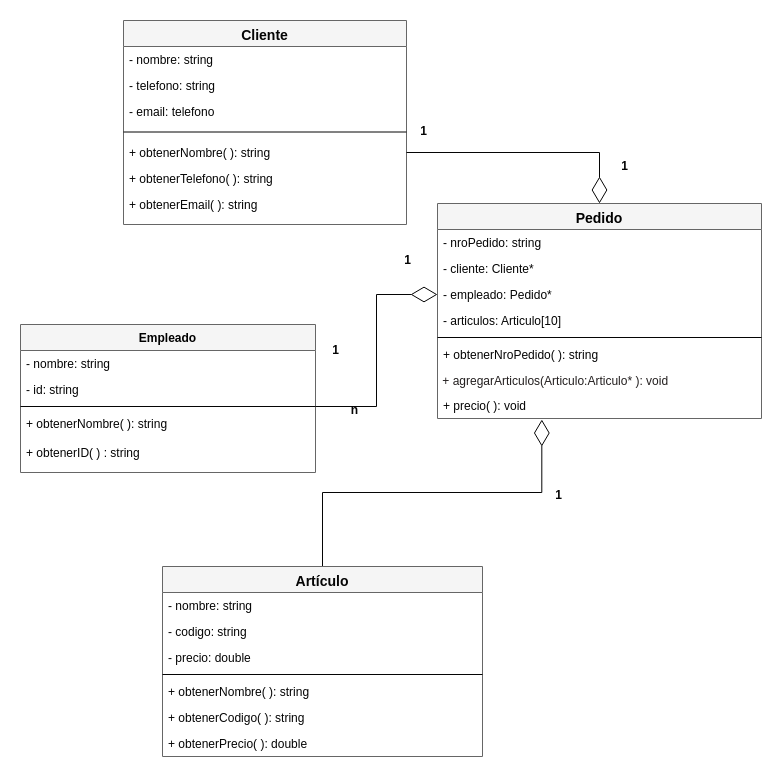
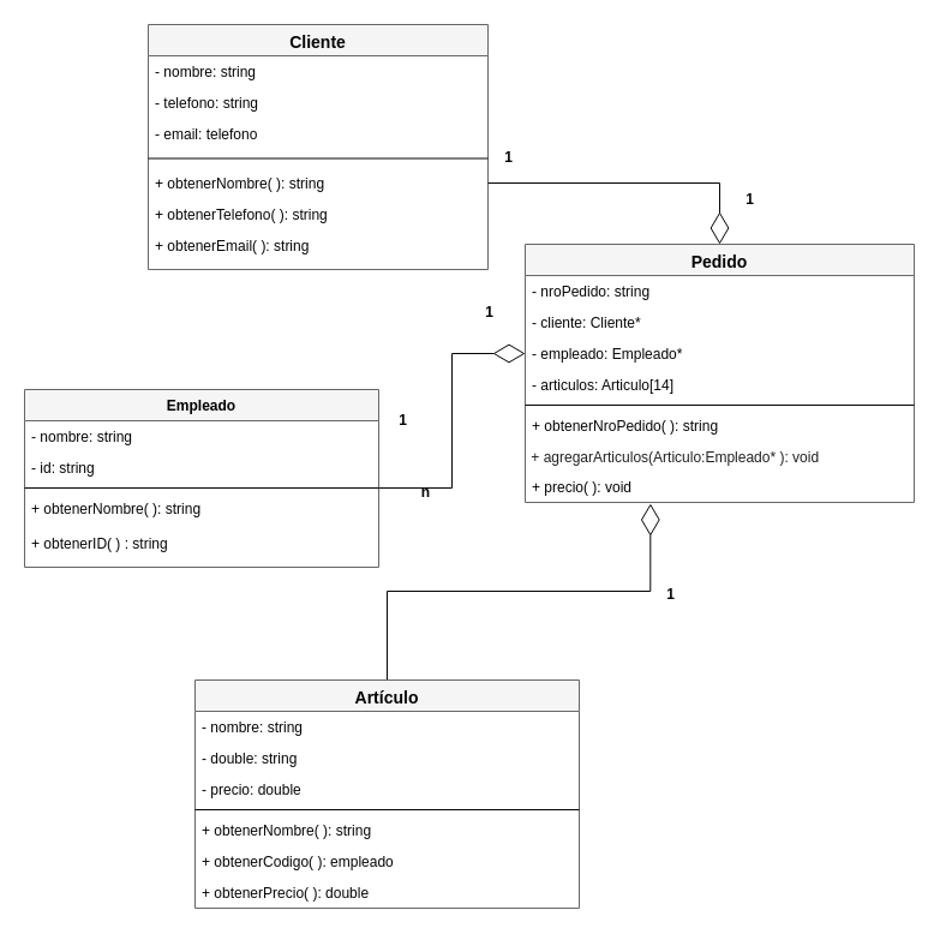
  <mxCell id="0" />
  <mxCell id="1" parent="0" />
  <mxCell id="2" style="edgeStyle=orthogonalEdgeStyle;shape=connector;rounded=0;html=1;exitX=0.5;exitY=0;exitDx=0;exitDy=0;entryX=0.322;entryY=1.04;entryDx=0;entryDy=0;entryPerimeter=0;labelBackgroundColor=default;strokeColor=#050505;fontFamily=Helvetica;fontSize=11;fontColor=#050505;endArrow=diamondThin;endFill=0;endSize=24;" parent="1" source="3" target="25" edge="1"><mxGeometry relative="1" as="geometry" /></mxCell>
  <mxCell id="3" value="&lt;span style=&quot;font-size: 14px;&quot;&gt;&lt;font&gt;Artículo&lt;/font&gt;&lt;/span&gt;" style="swimlane;fontStyle=1;align=center;verticalAlign=top;childLayout=stackLayout;horizontal=1;startSize=26;horizontalStack=0;resizeParent=1;resizeParentMax=0;resizeLast=0;collapsible=1;marginBottom=0;whiteSpace=wrap;html=1;fontColor=#050505;strokeColor=#666666;fillColor=#f5f5f5;" parent="1" vertex="1"><mxGeometry x="162" y="566" width="320" height="190" as="geometry"><mxRectangle x="480" y="760" width="90" height="30" as="alternateBounds" /></mxGeometry></mxCell>
  <mxCell id="4" value="- nombre: string" style="text;strokeColor=none;fillColor=none;align=left;verticalAlign=top;spacingLeft=4;spacingRight=4;overflow=hidden;rotatable=0;points=[[0,0.5],[1,0.5]];portConstraint=eastwest;whiteSpace=wrap;html=1;fontColor=#050505;" parent="3" vertex="1"><mxGeometry y="26" width="320" height="26" as="geometry" /></mxCell>
- <mxCell id="5" value="- codigo: string" style="text;strokeColor=none;fillColor=none;align=left;verticalAlign=top;spacingLeft=4;spacingRight=4;overflow=hidden;rotatable=0;points=[[0,0.5],[1,0.5]];portConstraint=eastwest;whiteSpace=wrap;html=1;fontColor=#050505;" parent="3" vertex="1"><mxGeometry y="52" width="320" height="26" as="geometry" /></mxCell>
+ <mxCell id="5" value="- double: string" style="text;strokeColor=none;fillColor=none;align=left;verticalAlign=top;spacingLeft=4;spacingRight=4;overflow=hidden;rotatable=0;points=[[0,0.5],[1,0.5]];portConstraint=eastwest;whiteSpace=wrap;html=1;fontColor=#050505;" parent="3" vertex="1"><mxGeometry y="52" width="320" height="26" as="geometry" /></mxCell>
  <mxCell id="6" value="- precio: double" style="text;strokeColor=none;fillColor=none;align=left;verticalAlign=top;spacingLeft=4;spacingRight=4;overflow=hidden;rotatable=0;points=[[0,0.5],[1,0.5]];portConstraint=eastwest;whiteSpace=wrap;html=1;fontColor=#050505;" parent="3" vertex="1"><mxGeometry y="78" width="320" height="26" as="geometry" /></mxCell>
  <mxCell id="7" value="" style="line;strokeWidth=1;fillColor=none;align=left;verticalAlign=middle;spacingTop=-1;spacingLeft=3;spacingRight=3;rotatable=0;labelPosition=right;points=[];portConstraint=eastwest;strokeColor=#050505;fontColor=#050505;" parent="3" vertex="1"><mxGeometry y="104" width="320" height="8" as="geometry" /></mxCell>
  <mxCell id="8" value="+ obtenerNombre( ): string" style="text;strokeColor=none;fillColor=none;align=left;verticalAlign=top;spacingLeft=4;spacingRight=4;overflow=hidden;rotatable=0;points=[[0,0.5],[1,0.5]];portConstraint=eastwest;whiteSpace=wrap;html=1;fontColor=#050505;" parent="3" vertex="1"><mxGeometry y="112" width="320" height="26" as="geometry" /></mxCell>
- <mxCell id="9" value="+ obtenerCodigo( ): string" style="text;strokeColor=none;fillColor=none;align=left;verticalAlign=top;spacingLeft=4;spacingRight=4;overflow=hidden;rotatable=0;points=[[0,0.5],[1,0.5]];portConstraint=eastwest;whiteSpace=wrap;html=1;fontColor=#050505;" parent="3" vertex="1"><mxGeometry y="138" width="320" height="26" as="geometry" /></mxCell>
+ <mxCell id="9" value="+ obtenerCodigo( ): empleado" style="text;strokeColor=none;fillColor=none;align=left;verticalAlign=top;spacingLeft=4;spacingRight=4;overflow=hidden;rotatable=0;points=[[0,0.5],[1,0.5]];portConstraint=eastwest;whiteSpace=wrap;html=1;fontColor=#050505;" parent="3" vertex="1"><mxGeometry y="138" width="320" height="26" as="geometry" /></mxCell>
  <mxCell id="10" value="+ obtenerPrecio( ): double" style="text;strokeColor=none;fillColor=none;align=left;verticalAlign=top;spacingLeft=4;spacingRight=4;overflow=hidden;rotatable=0;points=[[0,0.5],[1,0.5]];portConstraint=eastwest;whiteSpace=wrap;html=1;fontColor=#050505;" parent="3" vertex="1"><mxGeometry y="164" width="320" height="26" as="geometry" /></mxCell>
  <mxCell id="11" value="Empleado" style="swimlane;fontStyle=1;align=center;verticalAlign=top;childLayout=stackLayout;horizontal=1;startSize=26;horizontalStack=0;resizeParent=1;resizeParentMax=0;resizeLast=0;collapsible=1;marginBottom=0;whiteSpace=wrap;html=1;strokeColor=#666666;fillColor=#f5f5f5;fontColor=#000000;" parent="1" vertex="1"><mxGeometry x="20" y="324" width="295" height="148" as="geometry" /></mxCell>
  <mxCell id="12" value="- nombre: string" style="text;strokeColor=none;fillColor=none;align=left;verticalAlign=top;spacingLeft=4;spacingRight=4;overflow=hidden;rotatable=0;points=[[0,0.5],[1,0.5]];portConstraint=eastwest;whiteSpace=wrap;html=1;fontColor=#050505;" parent="11" vertex="1"><mxGeometry y="26" width="295" height="26" as="geometry" /></mxCell>
  <mxCell id="13" value="- id: string" style="text;strokeColor=none;fillColor=none;align=left;verticalAlign=top;spacingLeft=4;spacingRight=4;overflow=hidden;rotatable=0;points=[[0,0.5],[1,0.5]];portConstraint=eastwest;whiteSpace=wrap;html=1;fontColor=#050505;" parent="11" vertex="1"><mxGeometry y="52" width="295" height="26" as="geometry" /></mxCell>
  <mxCell id="14" value="" style="line;strokeWidth=1;fillColor=none;align=left;verticalAlign=middle;spacingTop=-1;spacingLeft=3;spacingRight=3;rotatable=0;labelPosition=right;points=[];portConstraint=eastwest;strokeColor=#050505;fontColor=#050505;" parent="11" vertex="1"><mxGeometry y="78" width="295" height="8" as="geometry" /></mxCell>
  <mxCell id="15" value="+ obtenerNombre( ): string&lt;br&gt;&lt;br&gt;+ obtenerID( ) : string" style="text;strokeColor=none;fillColor=none;align=left;verticalAlign=top;spacingLeft=4;spacingRight=4;overflow=hidden;rotatable=0;points=[[0,0.5],[1,0.5]];portConstraint=eastwest;whiteSpace=wrap;html=1;fontColor=#050505;" parent="11" vertex="1"><mxGeometry y="86" width="295" height="62" as="geometry" /></mxCell>
  <mxCell id="16" value="n" style="text;align=center;fontStyle=1;verticalAlign=middle;spacingLeft=3;spacingRight=3;strokeColor=none;rotatable=0;points=[[0,0.5],[1,0.5]];portConstraint=eastwest;html=1;fontColor=#050505;" parent="1" vertex="1"><mxGeometry x="344" y="397" width="20" height="26" as="geometry" /></mxCell>
  <mxCell id="17" value="&lt;span style=&quot;font-size: 14px;&quot;&gt;Pedido&lt;/span&gt;" style="swimlane;fontStyle=1;align=center;verticalAlign=top;childLayout=stackLayout;horizontal=1;startSize=26;horizontalStack=0;resizeParent=1;resizeParentMax=0;resizeLast=0;collapsible=1;marginBottom=0;whiteSpace=wrap;html=1;strokeColor=#666666;fontColor=#000000;fillColor=#f5f5f5;" parent="1" vertex="1"><mxGeometry x="437" y="203" width="324" height="215" as="geometry" /></mxCell>
  <mxCell id="18" value="- nroPedido: string" style="text;strokeColor=none;fillColor=none;align=left;verticalAlign=top;spacingLeft=4;spacingRight=4;overflow=hidden;rotatable=0;points=[[0,0.5],[1,0.5]];portConstraint=eastwest;whiteSpace=wrap;html=1;fontColor=#050505;" parent="17" vertex="1"><mxGeometry y="26" width="324" height="26" as="geometry" /></mxCell>
  <mxCell id="19" value="- cliente: Cliente*" style="text;strokeColor=none;fillColor=none;align=left;verticalAlign=top;spacingLeft=4;spacingRight=4;overflow=hidden;rotatable=0;points=[[0,0.5],[1,0.5]];portConstraint=eastwest;whiteSpace=wrap;html=1;fontColor=#050505;" parent="17" vertex="1"><mxGeometry y="52" width="324" height="26" as="geometry" /></mxCell>
- <mxCell id="20" value="- empleado: Pedido*" style="text;strokeColor=none;fillColor=none;align=left;verticalAlign=top;spacingLeft=4;spacingRight=4;overflow=hidden;rotatable=0;points=[[0,0.5],[1,0.5]];portConstraint=eastwest;whiteSpace=wrap;html=1;fontColor=#050505;" parent="17" vertex="1"><mxGeometry y="78" width="324" height="26" as="geometry" /></mxCell>
- <mxCell id="21" value="- articulos: Articulo[10]" style="text;strokeColor=none;fillColor=none;align=left;verticalAlign=top;spacingLeft=4;spacingRight=4;overflow=hidden;rotatable=0;points=[[0,0.5],[1,0.5]];portConstraint=eastwest;whiteSpace=wrap;html=1;fontColor=#050505;" parent="17" vertex="1"><mxGeometry y="104" width="324" height="26" as="geometry" /></mxCell>
+ <mxCell id="20" value="- empleado: Empleado*" style="text;strokeColor=none;fillColor=none;align=left;verticalAlign=top;spacingLeft=4;spacingRight=4;overflow=hidden;rotatable=0;points=[[0,0.5],[1,0.5]];portConstraint=eastwest;whiteSpace=wrap;html=1;fontColor=#050505;" parent="17" vertex="1"><mxGeometry y="78" width="324" height="26" as="geometry" /></mxCell>
+ <mxCell id="21" value="- articulos: Articulo[14]" style="text;strokeColor=none;fillColor=none;align=left;verticalAlign=top;spacingLeft=4;spacingRight=4;overflow=hidden;rotatable=0;points=[[0,0.5],[1,0.5]];portConstraint=eastwest;whiteSpace=wrap;html=1;fontColor=#050505;" parent="17" vertex="1"><mxGeometry y="104" width="324" height="26" as="geometry" /></mxCell>
  <mxCell id="22" value="" style="line;strokeWidth=1;fillColor=none;align=left;verticalAlign=middle;spacingTop=-1;spacingLeft=3;spacingRight=3;rotatable=0;labelPosition=right;points=[];portConstraint=eastwest;strokeColor=#050505;fontColor=#050505;" parent="17" vertex="1"><mxGeometry y="130" width="324" height="8" as="geometry" /></mxCell>
  <mxCell id="23" value="+ obtenerNroPedido( ): string" style="text;strokeColor=none;fillColor=none;align=left;verticalAlign=top;spacingLeft=4;spacingRight=4;overflow=hidden;rotatable=0;points=[[0,0.5],[1,0.5]];portConstraint=eastwest;whiteSpace=wrap;html=1;fontColor=#050505;" parent="17" vertex="1"><mxGeometry y="138" width="324" height="26" as="geometry" /></mxCell>
- <mxCell id="24" value="&lt;span style=&quot;font-family: Helvetica; font-size: 12px; font-style: normal; font-variant-ligatures: normal; font-variant-caps: normal; font-weight: 400; letter-spacing: normal; orphans: 2; text-align: left; text-indent: 0px; text-transform: none; widows: 2; word-spacing: 0px; -webkit-text-stroke-width: 0px; text-decoration-thickness: initial; text-decoration-style: initial; text-decoration-color: initial; float: none; display: inline !important;&quot;&gt;&amp;nbsp;+ agregarArticulos(Articulo:Articulo* ): void&lt;/span&gt;" style="text;whiteSpace=wrap;html=1;fontSize=11;fontFamily=Helvetica;fontColor=#231f1f;strokeColor=none;labelBackgroundColor=#FFFFFF;" parent="17" vertex="1"><mxGeometry y="164" width="324" height="25" as="geometry" /></mxCell>
+ <mxCell id="24" value="&lt;span style=&quot;font-family: Helvetica; font-size: 12px; font-style: normal; font-variant-ligatures: normal; font-variant-caps: normal; font-weight: 400; letter-spacing: normal; orphans: 2; text-align: left; text-indent: 0px; text-transform: none; widows: 2; word-spacing: 0px; -webkit-text-stroke-width: 0px; text-decoration-thickness: initial; text-decoration-style: initial; text-decoration-color: initial; float: none; display: inline !important;&quot;&gt;&amp;nbsp;+ agregarArticulos(Articulo:Empleado* ): void&lt;/span&gt;" style="text;whiteSpace=wrap;html=1;fontSize=11;fontFamily=Helvetica;fontColor=#231f1f;strokeColor=none;labelBackgroundColor=#FFFFFF;" parent="17" vertex="1"><mxGeometry y="164" width="324" height="25" as="geometry" /></mxCell>
  <mxCell id="25" value="+ precio( ): void" style="text;strokeColor=none;fillColor=none;align=left;verticalAlign=top;spacingLeft=4;spacingRight=4;overflow=hidden;rotatable=0;points=[[0,0.5],[1,0.5]];portConstraint=eastwest;whiteSpace=wrap;html=1;fontColor=#050505;" parent="17" vertex="1"><mxGeometry y="189" width="324" height="26" as="geometry" /></mxCell>
  <mxCell id="26" value="&lt;span style=&quot;font-size: 14px;&quot;&gt;Cliente&lt;/span&gt;" style="swimlane;fontStyle=1;align=center;verticalAlign=top;childLayout=stackLayout;horizontal=1;startSize=26;horizontalStack=0;resizeParent=1;resizeParentMax=0;resizeLast=0;collapsible=1;marginBottom=0;whiteSpace=wrap;html=1;strokeColor=#666666;fillColor=#f5f5f5;fontColor=#050505;" parent="1" vertex="1"><mxGeometry x="123" y="20" width="283" height="204" as="geometry" /></mxCell>
  <mxCell id="27" value="- nombre: string" style="text;strokeColor=none;fillColor=none;align=left;verticalAlign=top;spacingLeft=4;spacingRight=4;overflow=hidden;rotatable=0;points=[[0,0.5],[1,0.5]];portConstraint=eastwest;whiteSpace=wrap;html=1;fontColor=#050505;" parent="26" vertex="1"><mxGeometry y="26" width="283" height="26" as="geometry" /></mxCell>
  <mxCell id="28" value="- telefono: string" style="text;strokeColor=none;fillColor=none;align=left;verticalAlign=top;spacingLeft=4;spacingRight=4;overflow=hidden;rotatable=0;points=[[0,0.5],[1,0.5]];portConstraint=eastwest;whiteSpace=wrap;html=1;fontColor=#050505;" parent="26" vertex="1"><mxGeometry y="52" width="283" height="26" as="geometry" /></mxCell>
  <mxCell id="29" value="- email: telefono" style="text;strokeColor=none;fillColor=none;align=left;verticalAlign=top;spacingLeft=4;spacingRight=4;overflow=hidden;rotatable=0;points=[[0,0.5],[1,0.5]];portConstraint=eastwest;whiteSpace=wrap;html=1;fontColor=#050505;" parent="26" vertex="1"><mxGeometry y="78" width="283" height="26" as="geometry" /></mxCell>
  <mxCell id="30" value="" style="line;strokeWidth=1;fillColor=none;align=left;verticalAlign=middle;spacingTop=-1;spacingLeft=3;spacingRight=3;rotatable=0;labelPosition=right;points=[];portConstraint=eastwest;strokeColor=#050505;fontColor=#050505;" parent="26" vertex="1"><mxGeometry y="104" width="283" height="15" as="geometry" /></mxCell>
  <mxCell id="31" value="+ obtenerNombre( ): string" style="text;strokeColor=none;fillColor=none;align=left;verticalAlign=top;spacingLeft=4;spacingRight=4;overflow=hidden;rotatable=0;points=[[0,0.5],[1,0.5]];portConstraint=eastwest;whiteSpace=wrap;html=1;fontColor=#050505;" parent="26" vertex="1"><mxGeometry y="119" width="283" height="26" as="geometry" /></mxCell>
  <mxCell id="32" value="+ obtenerTelefono( ): string" style="text;strokeColor=none;fillColor=none;align=left;verticalAlign=top;spacingLeft=4;spacingRight=4;overflow=hidden;rotatable=0;points=[[0,0.5],[1,0.5]];portConstraint=eastwest;whiteSpace=wrap;html=1;fontColor=#050505;" parent="26" vertex="1"><mxGeometry y="145" width="283" height="26" as="geometry" /></mxCell>
  <mxCell id="33" value="+ obtenerEmail( ): string" style="text;strokeColor=none;fillColor=none;align=left;verticalAlign=top;spacingLeft=4;spacingRight=4;overflow=hidden;rotatable=0;points=[[0,0.5],[1,0.5]];portConstraint=eastwest;whiteSpace=wrap;html=1;fontColor=#050505;" parent="26" vertex="1"><mxGeometry y="171" width="283" height="33" as="geometry" /></mxCell>
  <mxCell id="34" value="1" style="text;align=center;fontStyle=1;verticalAlign=middle;spacingLeft=3;spacingRight=3;strokeColor=none;rotatable=0;points=[[0,0.5],[1,0.5]];portConstraint=eastwest;html=1;fontColor=#050505;" parent="1" vertex="1"><mxGeometry x="548" y="482" width="20" height="26" as="geometry" /></mxCell>
  <mxCell id="35" value="1" style="text;align=center;fontStyle=1;verticalAlign=middle;spacingLeft=3;spacingRight=3;strokeColor=none;rotatable=0;points=[[0,0.5],[1,0.5]];portConstraint=eastwest;html=1;fontColor=#050505;" parent="1" vertex="1"><mxGeometry x="614" y="153" width="20" height="26" as="geometry" /></mxCell>
  <mxCell id="36" style="edgeStyle=orthogonalEdgeStyle;shape=connector;rounded=0;html=1;exitX=1;exitY=0.5;exitDx=0;exitDy=0;labelBackgroundColor=default;strokeColor=#050505;fontFamily=Helvetica;fontSize=11;fontColor=#050505;endArrow=diamondThin;endFill=0;endSize=24;" parent="1" source="31" target="17" edge="1"><mxGeometry relative="1" as="geometry" /></mxCell>
  <mxCell id="37" value="1" style="text;align=center;fontStyle=1;verticalAlign=middle;spacingLeft=3;spacingRight=3;strokeColor=none;rotatable=0;points=[[0,0.5],[1,0.5]];portConstraint=eastwest;html=1;fontColor=#050505;" parent="1" vertex="1"><mxGeometry x="413" y="118" width="20" height="26" as="geometry" /></mxCell>
  <mxCell id="38" style="edgeStyle=orthogonalEdgeStyle;shape=connector;rounded=0;html=1;labelBackgroundColor=default;strokeColor=#050505;fontFamily=Helvetica;fontSize=11;fontColor=#050505;endArrow=diamondThin;endFill=0;endSize=24;" parent="1" source="14" target="20" edge="1"><mxGeometry relative="1" as="geometry" /></mxCell>
  <mxCell id="39" value="1" style="text;align=center;fontStyle=1;verticalAlign=middle;spacingLeft=3;spacingRight=3;strokeColor=none;rotatable=0;points=[[0,0.5],[1,0.5]];portConstraint=eastwest;html=1;fontColor=#050505;" parent="1" vertex="1"><mxGeometry x="397" y="247" width="20" height="26" as="geometry" /></mxCell>
  <mxCell id="40" value="1" style="text;align=center;fontStyle=1;verticalAlign=middle;spacingLeft=3;spacingRight=3;strokeColor=none;rotatable=0;points=[[0,0.5],[1,0.5]];portConstraint=eastwest;html=1;fontColor=#050505;" parent="1" vertex="1"><mxGeometry x="325" y="337" width="20" height="26" as="geometry" /></mxCell>
